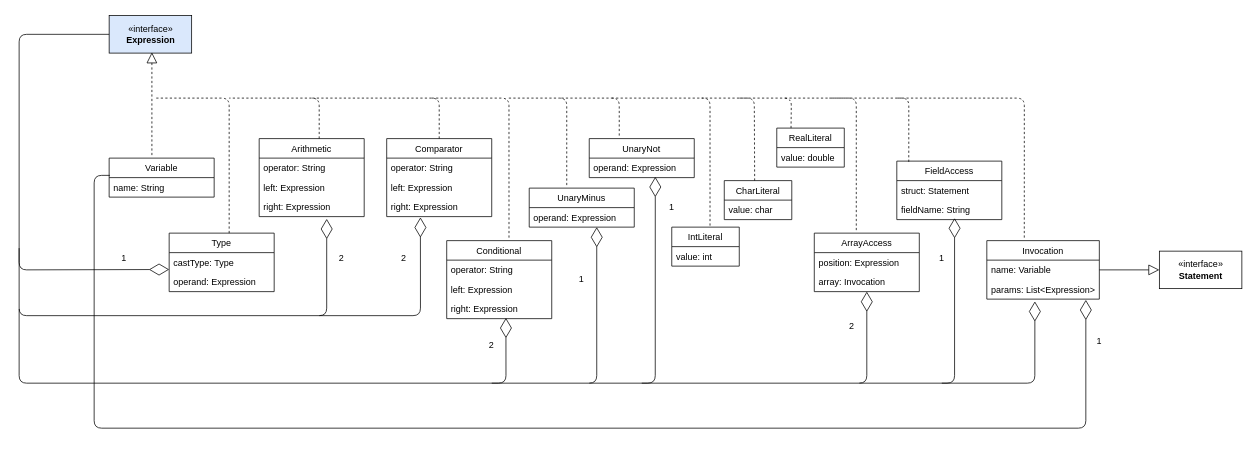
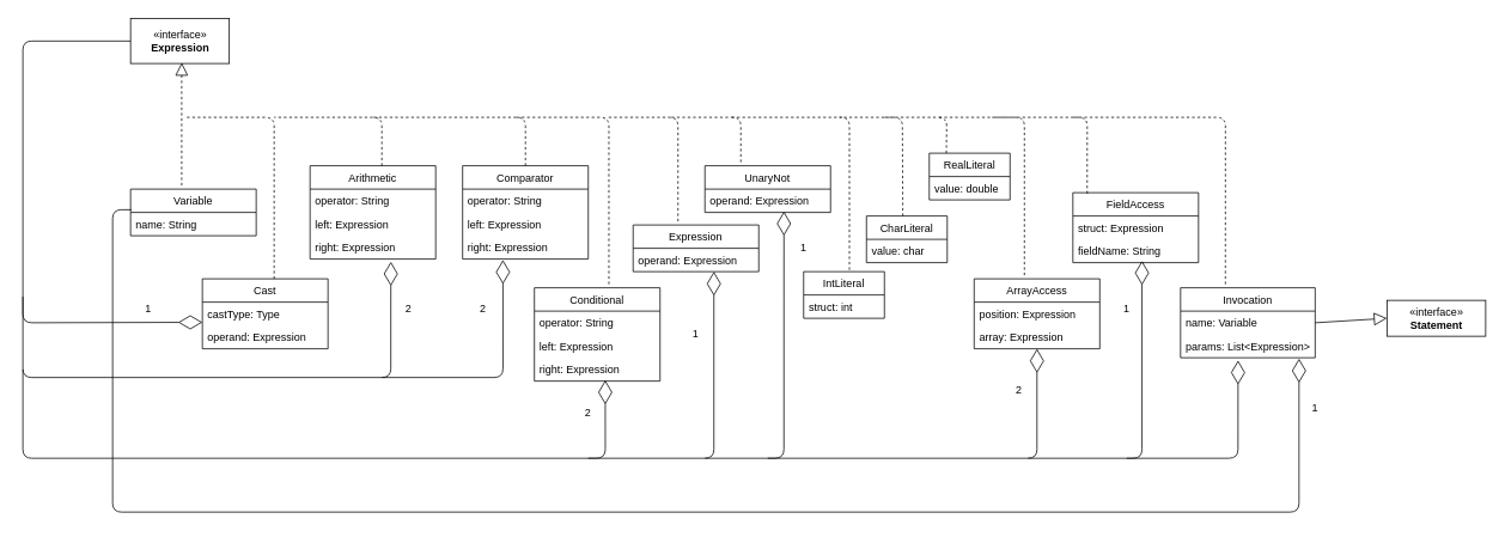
  <mxCell id="0" />
  <mxCell id="1" parent="0" />
- <mxCell id="2" value="«interface»&lt;br&gt;&lt;b&gt;Expression&lt;/b&gt;" style="html=1;fillColor=#dae8fc;" parent="1" vertex="1"><mxGeometry x="140" y="20" width="110" height="50" as="geometry" /></mxCell>
+ <mxCell id="2" value="«interface»&lt;br&gt;&lt;b&gt;Expression&lt;/b&gt;" style="html=1;" parent="1" vertex="1"><mxGeometry x="140" y="20" width="110" height="50" as="geometry" /></mxCell>
  <mxCell id="3" value="" style="endArrow=block;dashed=1;endFill=0;endSize=12;html=1;" parent="1" edge="1"><mxGeometry width="160" relative="1" as="geometry"><mxPoint x="197" y="206" as="sourcePoint" /><mxPoint x="197" y="69" as="targetPoint" /></mxGeometry></mxCell>
  <mxCell id="4" value="Variable" style="swimlane;fontStyle=0;childLayout=stackLayout;horizontal=1;startSize=26;fillColor=none;horizontalStack=0;resizeParent=1;resizeParentMax=0;resizeLast=0;collapsible=1;marginBottom=0;" parent="1" vertex="1"><mxGeometry x="140" y="210" width="140" height="52" as="geometry" /></mxCell>
  <mxCell id="5" value="name: String" style="text;strokeColor=none;fillColor=none;align=left;verticalAlign=top;spacingLeft=4;spacingRight=4;overflow=hidden;rotatable=0;points=[[0,0.5],[1,0.5]];portConstraint=eastwest;" parent="4" vertex="1"><mxGeometry y="26" width="140" height="26" as="geometry" /></mxCell>
- <mxCell id="6" value="Type" style="swimlane;fontStyle=0;childLayout=stackLayout;horizontal=1;startSize=26;fillColor=none;horizontalStack=0;resizeParent=1;resizeParentMax=0;resizeLast=0;collapsible=1;marginBottom=0;" parent="1" vertex="1"><mxGeometry x="220" y="310" width="140" height="78" as="geometry" /></mxCell>
+ <mxCell id="6" value="Cast" style="swimlane;fontStyle=0;childLayout=stackLayout;horizontal=1;startSize=26;fillColor=none;horizontalStack=0;resizeParent=1;resizeParentMax=0;resizeLast=0;collapsible=1;marginBottom=0;" parent="1" vertex="1"><mxGeometry x="220" y="310" width="140" height="78" as="geometry" /></mxCell>
  <mxCell id="7" value="castType: Type" style="text;strokeColor=none;fillColor=none;align=left;verticalAlign=top;spacingLeft=4;spacingRight=4;overflow=hidden;rotatable=0;points=[[0,0.5],[1,0.5]];portConstraint=eastwest;" parent="6" vertex="1"><mxGeometry y="26" width="140" height="26" as="geometry" /></mxCell>
  <mxCell id="8" value="operand: Expression" style="text;strokeColor=none;fillColor=none;align=left;verticalAlign=top;spacingLeft=4;spacingRight=4;overflow=hidden;rotatable=0;points=[[0,0.5],[1,0.5]];portConstraint=eastwest;" parent="6" vertex="1"><mxGeometry y="52" width="140" height="26" as="geometry" /></mxCell>
  <mxCell id="9" value="" style="endArrow=none;dashed=1;html=1;" parent="1" edge="1"><mxGeometry width="50" height="50" relative="1" as="geometry"><mxPoint x="300" y="310" as="sourcePoint" /><mxPoint x="200" y="130" as="targetPoint" /><Array as="points"><mxPoint x="300" y="130" /></Array></mxGeometry></mxCell>
  <mxCell id="10" value="Arithmetic" style="swimlane;fontStyle=0;childLayout=stackLayout;horizontal=1;startSize=26;fillColor=none;horizontalStack=0;resizeParent=1;resizeParentMax=0;resizeLast=0;collapsible=1;marginBottom=0;" parent="1" vertex="1"><mxGeometry x="340" y="184" width="140" height="104" as="geometry" /></mxCell>
  <mxCell id="11" value="operator: String" style="text;strokeColor=none;fillColor=none;align=left;verticalAlign=top;spacingLeft=4;spacingRight=4;overflow=hidden;rotatable=0;points=[[0,0.5],[1,0.5]];portConstraint=eastwest;" parent="10" vertex="1"><mxGeometry y="26" width="140" height="26" as="geometry" /></mxCell>
  <mxCell id="12" value="left: Expression" style="text;strokeColor=none;fillColor=none;align=left;verticalAlign=top;spacingLeft=4;spacingRight=4;overflow=hidden;rotatable=0;points=[[0,0.5],[1,0.5]];portConstraint=eastwest;" parent="10" vertex="1"><mxGeometry y="52" width="140" height="26" as="geometry" /></mxCell>
  <mxCell id="13" value="right: Expression" style="text;strokeColor=none;fillColor=none;align=left;verticalAlign=top;spacingLeft=4;spacingRight=4;overflow=hidden;rotatable=0;points=[[0,0.5],[1,0.5]];portConstraint=eastwest;" parent="10" vertex="1"><mxGeometry y="78" width="140" height="26" as="geometry" /></mxCell>
  <mxCell id="14" value="" style="endArrow=none;dashed=1;html=1;" parent="1" edge="1"><mxGeometry width="50" height="50" relative="1" as="geometry"><mxPoint x="420" y="184" as="sourcePoint" /><mxPoint x="300" y="130" as="targetPoint" /><Array as="points"><mxPoint x="420" y="130" /></Array></mxGeometry></mxCell>
  <mxCell id="15" value="Comparator" style="swimlane;fontStyle=0;childLayout=stackLayout;horizontal=1;startSize=26;fillColor=none;horizontalStack=0;resizeParent=1;resizeParentMax=0;resizeLast=0;collapsible=1;marginBottom=0;" parent="1" vertex="1"><mxGeometry x="510" y="184" width="140" height="104" as="geometry" /></mxCell>
  <mxCell id="16" value="operator: String" style="text;strokeColor=none;fillColor=none;align=left;verticalAlign=top;spacingLeft=4;spacingRight=4;overflow=hidden;rotatable=0;points=[[0,0.5],[1,0.5]];portConstraint=eastwest;" parent="15" vertex="1"><mxGeometry y="26" width="140" height="26" as="geometry" /></mxCell>
  <mxCell id="17" value="left: Expression" style="text;strokeColor=none;fillColor=none;align=left;verticalAlign=top;spacingLeft=4;spacingRight=4;overflow=hidden;rotatable=0;points=[[0,0.5],[1,0.5]];portConstraint=eastwest;" parent="15" vertex="1"><mxGeometry y="52" width="140" height="26" as="geometry" /></mxCell>
  <mxCell id="18" value="right: Expression" style="text;strokeColor=none;fillColor=none;align=left;verticalAlign=top;spacingLeft=4;spacingRight=4;overflow=hidden;rotatable=0;points=[[0,0.5],[1,0.5]];portConstraint=eastwest;" parent="15" vertex="1"><mxGeometry y="78" width="140" height="26" as="geometry" /></mxCell>
  <mxCell id="19" value="" style="endArrow=none;dashed=1;html=1;" parent="1" edge="1"><mxGeometry width="50" height="50" relative="1" as="geometry"><mxPoint x="580" y="184" as="sourcePoint" /><mxPoint x="410" y="130" as="targetPoint" /><Array as="points"><mxPoint x="580" y="130" /></Array></mxGeometry></mxCell>
- <mxCell id="20" value="UnaryMinus" style="swimlane;fontStyle=0;childLayout=stackLayout;horizontal=1;startSize=26;fillColor=none;horizontalStack=0;resizeParent=1;resizeParentMax=0;resizeLast=0;collapsible=1;marginBottom=0;" parent="1" vertex="1"><mxGeometry x="700" y="250" width="140" height="52" as="geometry" /></mxCell>
+ <mxCell id="20" value="Expression" style="swimlane;fontStyle=0;childLayout=stackLayout;horizontal=1;startSize=26;fillColor=none;horizontalStack=0;resizeParent=1;resizeParentMax=0;resizeLast=0;collapsible=1;marginBottom=0;" parent="1" vertex="1"><mxGeometry x="700" y="250" width="140" height="52" as="geometry" /></mxCell>
  <mxCell id="21" value="operand: Expression" style="text;strokeColor=none;fillColor=none;align=left;verticalAlign=top;spacingLeft=4;spacingRight=4;overflow=hidden;rotatable=0;points=[[0,0.5],[1,0.5]];portConstraint=eastwest;" parent="20" vertex="1"><mxGeometry y="26" width="140" height="26" as="geometry" /></mxCell>
  <mxCell id="22" value="" style="endArrow=diamondThin;endFill=0;endSize=24;html=1;" parent="20" edge="1"><mxGeometry width="160" relative="1" as="geometry"><mxPoint x="-50" y="260" as="sourcePoint" /><mxPoint x="90" y="52" as="targetPoint" /><Array as="points"><mxPoint x="90" y="260" /></Array></mxGeometry></mxCell>
  <mxCell id="23" value="" style="endArrow=none;dashed=1;html=1;" parent="1" edge="1"><mxGeometry width="50" height="50" relative="1" as="geometry"><mxPoint x="750" y="246" as="sourcePoint" /><mxPoint x="670" y="130" as="targetPoint" /><Array as="points"><mxPoint x="750" y="130" /></Array></mxGeometry></mxCell>
  <mxCell id="24" value="UnaryNot" style="swimlane;fontStyle=0;childLayout=stackLayout;horizontal=1;startSize=26;fillColor=none;horizontalStack=0;resizeParent=1;resizeParentMax=0;resizeLast=0;collapsible=1;marginBottom=0;" parent="1" vertex="1"><mxGeometry x="780" y="184" width="140" height="52" as="geometry" /></mxCell>
  <mxCell id="25" value="operand: Expression" style="text;strokeColor=none;fillColor=none;align=left;verticalAlign=top;spacingLeft=4;spacingRight=4;overflow=hidden;rotatable=0;points=[[0,0.5],[1,0.5]];portConstraint=eastwest;" parent="24" vertex="1"><mxGeometry y="26" width="140" height="26" as="geometry" /></mxCell>
  <mxCell id="26" value="Conditional" style="swimlane;fontStyle=0;childLayout=stackLayout;horizontal=1;startSize=26;fillColor=none;horizontalStack=0;resizeParent=1;resizeParentMax=0;resizeLast=0;collapsible=1;marginBottom=0;" parent="1" vertex="1"><mxGeometry x="590" y="320" width="140" height="104" as="geometry" /></mxCell>
  <mxCell id="27" value="operator: String" style="text;strokeColor=none;fillColor=none;align=left;verticalAlign=top;spacingLeft=4;spacingRight=4;overflow=hidden;rotatable=0;points=[[0,0.5],[1,0.5]];portConstraint=eastwest;" parent="26" vertex="1"><mxGeometry y="26" width="140" height="26" as="geometry" /></mxCell>
  <mxCell id="28" value="left: Expression" style="text;strokeColor=none;fillColor=none;align=left;verticalAlign=top;spacingLeft=4;spacingRight=4;overflow=hidden;rotatable=0;points=[[0,0.5],[1,0.5]];portConstraint=eastwest;" parent="26" vertex="1"><mxGeometry y="52" width="140" height="26" as="geometry" /></mxCell>
  <mxCell id="29" value="right: Expression" style="text;strokeColor=none;fillColor=none;align=left;verticalAlign=top;spacingLeft=4;spacingRight=4;overflow=hidden;rotatable=0;points=[[0,0.5],[1,0.5]];portConstraint=eastwest;" parent="26" vertex="1"><mxGeometry y="78" width="140" height="26" as="geometry" /></mxCell>
  <mxCell id="30" value="" style="endArrow=none;dashed=1;html=1;exitX=0.593;exitY=-0.038;exitDx=0;exitDy=0;exitPerimeter=0;" parent="1" source="26" edge="1"><mxGeometry width="50" height="50" relative="1" as="geometry"><mxPoint x="770" y="300" as="sourcePoint" /><mxPoint x="570" y="130" as="targetPoint" /><Array as="points"><mxPoint x="673" y="130" /></Array></mxGeometry></mxCell>
  <mxCell id="31" value="" style="endArrow=none;dashed=1;html=1;" parent="1" edge="1"><mxGeometry width="50" height="50" relative="1" as="geometry"><mxPoint x="820" y="180" as="sourcePoint" /><mxPoint x="740" y="130" as="targetPoint" /><Array as="points"><mxPoint x="820" y="130" /></Array></mxGeometry></mxCell>
  <mxCell id="32" value="IntLiteral" style="swimlane;fontStyle=0;childLayout=stackLayout;horizontal=1;startSize=26;fillColor=none;horizontalStack=0;resizeParent=1;resizeParentMax=0;resizeLast=0;collapsible=1;marginBottom=0;" parent="1" vertex="1"><mxGeometry x="890" y="302" width="90" height="52" as="geometry" /></mxCell>
- <mxCell id="33" value="value: int" style="text;strokeColor=none;fillColor=none;align=left;verticalAlign=top;spacingLeft=4;spacingRight=4;overflow=hidden;rotatable=0;points=[[0,0.5],[1,0.5]];portConstraint=eastwest;" parent="32" vertex="1"><mxGeometry y="26" width="90" height="26" as="geometry" /></mxCell>
+ <mxCell id="33" value="struct: int" style="text;strokeColor=none;fillColor=none;align=left;verticalAlign=top;spacingLeft=4;spacingRight=4;overflow=hidden;rotatable=0;points=[[0,0.5],[1,0.5]];portConstraint=eastwest;" parent="32" vertex="1"><mxGeometry y="26" width="90" height="26" as="geometry" /></mxCell>
  <mxCell id="34" value="" style="endArrow=none;dashed=1;html=1;" parent="1" edge="1"><mxGeometry width="50" height="50" relative="1" as="geometry"><mxPoint x="941" y="300" as="sourcePoint" /><mxPoint x="810" y="130" as="targetPoint" /><Array as="points"><mxPoint x="941" y="130" /></Array></mxGeometry></mxCell>
  <mxCell id="35" value="CharLiteral" style="swimlane;fontStyle=0;childLayout=stackLayout;horizontal=1;startSize=26;fillColor=none;horizontalStack=0;resizeParent=1;resizeParentMax=0;resizeLast=0;collapsible=1;marginBottom=0;" parent="1" vertex="1"><mxGeometry x="960" y="240" width="90" height="52" as="geometry" /></mxCell>
  <mxCell id="36" value="value: char" style="text;strokeColor=none;fillColor=none;align=left;verticalAlign=top;spacingLeft=4;spacingRight=4;overflow=hidden;rotatable=0;points=[[0,0.5],[1,0.5]];portConstraint=eastwest;" parent="35" vertex="1"><mxGeometry y="26" width="90" height="26" as="geometry" /></mxCell>
  <mxCell id="37" value="" style="endArrow=none;dashed=1;html=1;exitX=0.567;exitY=0.154;exitDx=0;exitDy=0;exitPerimeter=0;" parent="1" edge="1"><mxGeometry width="50" height="50" relative="1" as="geometry"><mxPoint x="1000.52" y="239.998" as="sourcePoint" /><mxPoint x="930" y="130" as="targetPoint" /><Array as="points"><mxPoint x="1000" y="130" /></Array></mxGeometry></mxCell>
  <mxCell id="38" value="RealLiteral" style="swimlane;fontStyle=0;childLayout=stackLayout;horizontal=1;startSize=26;fillColor=none;horizontalStack=0;resizeParent=1;resizeParentMax=0;resizeLast=0;collapsible=1;marginBottom=0;" parent="1" vertex="1"><mxGeometry x="1030" y="170" width="90" height="52" as="geometry" /></mxCell>
  <mxCell id="39" value="value: double" style="text;strokeColor=none;fillColor=none;align=left;verticalAlign=top;spacingLeft=4;spacingRight=4;overflow=hidden;rotatable=0;points=[[0,0.5],[1,0.5]];portConstraint=eastwest;" parent="38" vertex="1"><mxGeometry y="26" width="90" height="26" as="geometry" /></mxCell>
  <mxCell id="40" value="" style="endArrow=none;dashed=1;html=1;" parent="1" edge="1"><mxGeometry width="50" height="50" relative="1" as="geometry"><mxPoint x="1049" y="170" as="sourcePoint" /><mxPoint x="979.48" y="130" as="targetPoint" /><Array as="points"><mxPoint x="1049.48" y="130" /></Array></mxGeometry></mxCell>
  <mxCell id="41" value="ArrayAccess" style="swimlane;fontStyle=0;childLayout=stackLayout;horizontal=1;startSize=26;fillColor=none;horizontalStack=0;resizeParent=1;resizeParentMax=0;resizeLast=0;collapsible=1;marginBottom=0;" parent="1" vertex="1"><mxGeometry x="1080" y="310" width="140" height="78" as="geometry" /></mxCell>
  <mxCell id="42" value="position: Expression" style="text;strokeColor=none;fillColor=none;align=left;verticalAlign=top;spacingLeft=4;spacingRight=4;overflow=hidden;rotatable=0;points=[[0,0.5],[1,0.5]];portConstraint=eastwest;" parent="41" vertex="1"><mxGeometry y="26" width="140" height="26" as="geometry" /></mxCell>
- <mxCell id="43" value="array: Invocation" style="text;strokeColor=none;fillColor=none;align=left;verticalAlign=top;spacingLeft=4;spacingRight=4;overflow=hidden;rotatable=0;points=[[0,0.5],[1,0.5]];portConstraint=eastwest;" parent="41" vertex="1"><mxGeometry y="52" width="140" height="26" as="geometry" /></mxCell>
+ <mxCell id="43" value="array: Expression" style="text;strokeColor=none;fillColor=none;align=left;verticalAlign=top;spacingLeft=4;spacingRight=4;overflow=hidden;rotatable=0;points=[[0,0.5],[1,0.5]];portConstraint=eastwest;" parent="41" vertex="1"><mxGeometry y="52" width="140" height="26" as="geometry" /></mxCell>
  <mxCell id="44" value="" style="endArrow=none;dashed=1;html=1;exitX=0.4;exitY=-0.051;exitDx=0;exitDy=0;exitPerimeter=0;" parent="1" source="41" edge="1"><mxGeometry width="50" height="50" relative="1" as="geometry"><mxPoint x="1109.52" y="170" as="sourcePoint" /><mxPoint x="1040" y="130" as="targetPoint" /><Array as="points"><mxPoint x="1136" y="130" /></Array></mxGeometry></mxCell>
  <mxCell id="45" value="FieldAccess" style="swimlane;fontStyle=0;childLayout=stackLayout;horizontal=1;startSize=26;fillColor=none;horizontalStack=0;resizeParent=1;resizeParentMax=0;resizeLast=0;collapsible=1;marginBottom=0;" parent="1" vertex="1"><mxGeometry x="1190" y="214" width="140" height="78" as="geometry" /></mxCell>
- <mxCell id="46" value="struct: Statement" style="text;strokeColor=none;fillColor=none;align=left;verticalAlign=top;spacingLeft=4;spacingRight=4;overflow=hidden;rotatable=0;points=[[0,0.5],[1,0.5]];portConstraint=eastwest;" parent="45" vertex="1"><mxGeometry y="26" width="140" height="26" as="geometry" /></mxCell>
+ <mxCell id="46" value="struct: Expression" style="text;strokeColor=none;fillColor=none;align=left;verticalAlign=top;spacingLeft=4;spacingRight=4;overflow=hidden;rotatable=0;points=[[0,0.5],[1,0.5]];portConstraint=eastwest;" parent="45" vertex="1"><mxGeometry y="26" width="140" height="26" as="geometry" /></mxCell>
  <mxCell id="47" value="fieldName: String" style="text;strokeColor=none;fillColor=none;align=left;verticalAlign=top;spacingLeft=4;spacingRight=4;overflow=hidden;rotatable=0;points=[[0,0.5],[1,0.5]];portConstraint=eastwest;" parent="45" vertex="1"><mxGeometry y="52" width="140" height="26" as="geometry" /></mxCell>
  <mxCell id="48" value="" style="endArrow=none;dashed=1;html=1;exitX=0.114;exitY=0.013;exitDx=0;exitDy=0;exitPerimeter=0;" parent="1" source="45" edge="1"><mxGeometry width="50" height="50" relative="1" as="geometry"><mxPoint x="1256" y="236.002" as="sourcePoint" /><mxPoint x="1100" y="130" as="targetPoint" /><Array as="points"><mxPoint x="1206" y="130" /></Array></mxGeometry></mxCell>
  <mxCell id="49" value="Invocation" style="swimlane;fontStyle=0;childLayout=stackLayout;horizontal=1;startSize=26;fillColor=none;horizontalStack=0;resizeParent=1;resizeParentMax=0;resizeLast=0;collapsible=1;marginBottom=0;" parent="1" vertex="1"><mxGeometry x="1310" y="320" width="150" height="78" as="geometry" /></mxCell>
  <mxCell id="50" value="name: Variable" style="text;strokeColor=none;fillColor=none;align=left;verticalAlign=top;spacingLeft=4;spacingRight=4;overflow=hidden;rotatable=0;points=[[0,0.5],[1,0.5]];portConstraint=eastwest;" parent="49" vertex="1"><mxGeometry y="26" width="150" height="26" as="geometry" /></mxCell>
  <mxCell id="51" value="params: List&lt;Expression&gt;" style="text;strokeColor=none;fillColor=none;align=left;verticalAlign=top;spacingLeft=4;spacingRight=4;overflow=hidden;rotatable=0;points=[[0,0.5],[1,0.5]];portConstraint=eastwest;" parent="49" vertex="1"><mxGeometry y="52" width="150" height="26" as="geometry" /></mxCell>
  <mxCell id="52" value="" style="endArrow=none;dashed=1;html=1;exitX=0.333;exitY=-0.051;exitDx=0;exitDy=0;exitPerimeter=0;" parent="1" source="49" edge="1"><mxGeometry width="50" height="50" relative="1" as="geometry"><mxPoint x="1215.96" y="225.014" as="sourcePoint" /><mxPoint x="1190" y="130" as="targetPoint" /><Array as="points"><mxPoint x="1360" y="130" /></Array></mxGeometry></mxCell>
  <mxCell id="53" value="" style="endArrow=diamondThin;endFill=0;endSize=24;html=1;exitX=0;exitY=0.5;exitDx=0;exitDy=0;" parent="1" source="2" edge="1"><mxGeometry width="160" relative="1" as="geometry"><mxPoint x="60" y="358.5" as="sourcePoint" /><mxPoint x="220" y="358.5" as="targetPoint" /><Array as="points"><mxPoint x="20" y="45" /><mxPoint x="20" y="359" /></Array></mxGeometry></mxCell>
  <mxCell id="54" value="" style="endArrow=diamondThin;endFill=0;endSize=24;html=1;entryX=0.643;entryY=1.115;entryDx=0;entryDy=0;entryPerimeter=0;" parent="1" target="13" edge="1"><mxGeometry width="160" relative="1" as="geometry"><mxPoint x="20" y="330" as="sourcePoint" /><mxPoint x="230" y="368.5" as="targetPoint" /><Array as="points"><mxPoint x="20" y="420" /><mxPoint x="430" y="420" /></Array></mxGeometry></mxCell>
  <mxCell id="55" value="" style="endArrow=diamondThin;endFill=0;endSize=24;html=1;entryX=0.321;entryY=1.038;entryDx=0;entryDy=0;entryPerimeter=0;" parent="1" target="18" edge="1"><mxGeometry width="160" relative="1" as="geometry"><mxPoint x="420" y="420" as="sourcePoint" /><mxPoint x="160" y="470" as="targetPoint" /><Array as="points"><mxPoint x="555" y="420" /></Array></mxGeometry></mxCell>
  <mxCell id="56" value="" style="endArrow=diamondThin;endFill=0;endSize=24;html=1;entryX=0.564;entryY=0.962;entryDx=0;entryDy=0;entryPerimeter=0;" parent="1" target="29" edge="1"><mxGeometry width="160" relative="1" as="geometry"><mxPoint x="20" y="411" as="sourcePoint" /><mxPoint x="669" y="430" as="targetPoint" /><Array as="points"><mxPoint x="20" y="510" /><mxPoint x="669" y="510" /></Array></mxGeometry></mxCell>
  <mxCell id="57" value="" style="endArrow=diamondThin;endFill=0;endSize=24;html=1;entryX=0.629;entryY=0.962;entryDx=0;entryDy=0;entryPerimeter=0;" parent="1" target="25" edge="1"><mxGeometry width="160" relative="1" as="geometry"><mxPoint x="780" y="510" as="sourcePoint" /><mxPoint x="300" y="560" as="targetPoint" /><Array as="points"><mxPoint x="868" y="510" /></Array></mxGeometry></mxCell>
  <mxCell id="58" value="" style="endArrow=diamondThin;endFill=0;endSize=24;html=1;" parent="1" target="43" edge="1"><mxGeometry width="160" relative="1" as="geometry"><mxPoint x="850" y="510" as="sourcePoint" /><mxPoint x="770" y="560" as="targetPoint" /><Array as="points"><mxPoint x="1150" y="510" /></Array></mxGeometry></mxCell>
  <mxCell id="59" value="" style="endArrow=diamondThin;endFill=0;endSize=24;html=1;" parent="1" edge="1"><mxGeometry width="160" relative="1" as="geometry"><mxPoint x="1140" y="510" as="sourcePoint" /><mxPoint x="1267" y="290" as="targetPoint" /><Array as="points"><mxPoint x="1267" y="510" /></Array></mxGeometry></mxCell>
  <mxCell id="60" value="" style="endArrow=diamondThin;endFill=0;endSize=24;html=1;entryX=0.427;entryY=1.115;entryDx=0;entryDy=0;entryPerimeter=0;" parent="1" target="51" edge="1"><mxGeometry width="160" relative="1" as="geometry"><mxPoint x="1250" y="510" as="sourcePoint" /><mxPoint x="910" y="560" as="targetPoint" /><Array as="points"><mxPoint x="1374" y="510" /></Array></mxGeometry></mxCell>
  <mxCell id="61" value="2" style="text;html=1;strokeColor=none;fillColor=none;align=center;verticalAlign=middle;whiteSpace=wrap;rounded=0;" parent="1" vertex="1"><mxGeometry x="430" y="334" width="40" height="20" as="geometry" /></mxCell>
  <mxCell id="62" value="2" style="text;html=1;strokeColor=none;fillColor=none;align=center;verticalAlign=middle;whiteSpace=wrap;rounded=0;" parent="1" vertex="1"><mxGeometry x="513" y="334" width="40" height="20" as="geometry" /></mxCell>
  <mxCell id="63" value="2" style="text;html=1;strokeColor=none;fillColor=none;align=center;verticalAlign=middle;whiteSpace=wrap;rounded=0;" parent="1" vertex="1"><mxGeometry x="630" y="450" width="40" height="20" as="geometry" /></mxCell>
  <mxCell id="64" value="2" style="text;html=1;strokeColor=none;fillColor=none;align=center;verticalAlign=middle;whiteSpace=wrap;rounded=0;" parent="1" vertex="1"><mxGeometry x="1110" y="424" width="40" height="20" as="geometry" /></mxCell>
  <mxCell id="65" value="1" style="text;html=1;strokeColor=none;fillColor=none;align=center;verticalAlign=middle;whiteSpace=wrap;rounded=0;" parent="1" vertex="1"><mxGeometry x="140" y="334" width="40" height="20" as="geometry" /></mxCell>
  <mxCell id="66" value="1" style="text;html=1;strokeColor=none;fillColor=none;align=center;verticalAlign=middle;whiteSpace=wrap;rounded=0;" parent="1" vertex="1"><mxGeometry x="750" y="362" width="40" height="20" as="geometry" /></mxCell>
  <mxCell id="67" value="1" style="text;html=1;strokeColor=none;fillColor=none;align=center;verticalAlign=middle;whiteSpace=wrap;rounded=0;" parent="1" vertex="1"><mxGeometry x="870" y="266" width="40" height="20" as="geometry" /></mxCell>
  <mxCell id="68" value="1" style="text;html=1;strokeColor=none;fillColor=none;align=center;verticalAlign=middle;whiteSpace=wrap;rounded=0;" parent="1" vertex="1"><mxGeometry x="1230" y="334" width="40" height="20" as="geometry" /></mxCell>
- <mxCell id="69" value="«interface»&lt;br&gt;&lt;b&gt;Statement&lt;/b&gt;" style="html=1;" parent="1" vertex="1"><mxGeometry x="1540" y="334" width="110" height="50" as="geometry" /></mxCell>
+ <mxCell id="69" value="«interface»&lt;br&gt;&lt;b&gt;Statement&lt;/b&gt;" style="html=1;" parent="1" vertex="1"><mxGeometry x="1540" y="334" width="110" height="40" as="geometry" /></mxCell>
  <mxCell id="70" value="" style="endArrow=block;dashed=0;endFill=0;endSize=12;html=1;entryX=0;entryY=0.5;entryDx=0;entryDy=0;exitX=1;exitY=0.5;exitDx=0;exitDy=0;" parent="1" source="49" target="69" edge="1"><mxGeometry width="160" relative="1" as="geometry"><mxPoint x="930" y="560" as="sourcePoint" /><mxPoint x="1090" y="560" as="targetPoint" /></mxGeometry></mxCell>
  <mxCell id="71" value="" style="endArrow=diamondThin;endFill=0;endSize=24;html=1;entryX=0.88;entryY=1.038;entryDx=0;entryDy=0;entryPerimeter=0;exitX=0.007;exitY=-0.115;exitDx=0;exitDy=0;exitPerimeter=0;" edge="1" parent="1" source="5" target="51"><mxGeometry width="160" relative="1" as="geometry"><mxPoint x="1442" y="550" as="sourcePoint" /><mxPoint x="1210" y="320" as="targetPoint" /><Array as="points"><mxPoint y="233" x="120" /><mxPoint y="570" x="120" /><mxPoint x="1442" y="570" /></Array></mxGeometry></mxCell>
  <mxCell id="72" value="1" style="text;html=1;strokeColor=none;fillColor=none;align=center;verticalAlign=middle;whiteSpace=wrap;rounded=0;" vertex="1" parent="1"><mxGeometry x="1440" y="444" width="40" height="20" as="geometry" /></mxCell>
